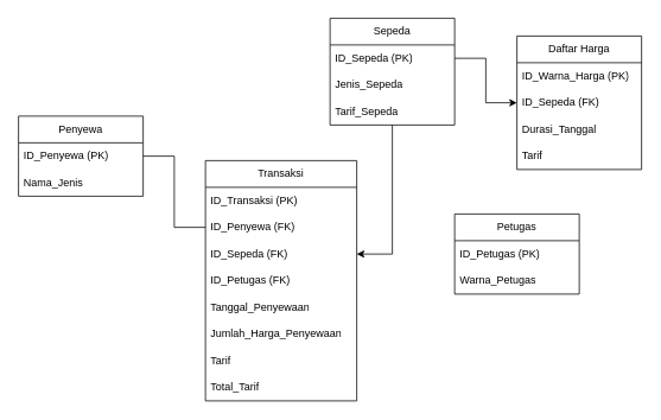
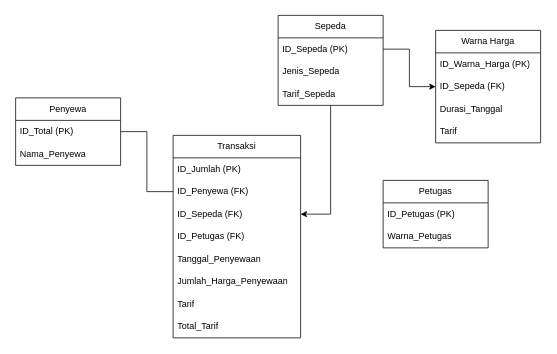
  <mxCell id="0" />
  <mxCell id="1" parent="0" />
  <mxCell id="2" value="Penyewa" style="swimlane;fontStyle=0;childLayout=stackLayout;horizontal=1;startSize=30;horizontalStack=0;resizeParent=1;resizeParentMax=0;resizeLast=0;collapsible=1;marginBottom=0;whiteSpace=wrap;html=1;" vertex="1" parent="1"><mxGeometry x="20" y="130" width="140" height="90" as="geometry" /></mxCell>
- <mxCell id="3" value="ID_Penyewa (PK)" style="text;strokeColor=none;fillColor=none;align=left;verticalAlign=middle;spacingLeft=4;spacingRight=4;overflow=hidden;points=[[0,0.5],[1,0.5]];portConstraint=eastwest;rotatable=0;whiteSpace=wrap;html=1;" vertex="1" parent="2"><mxGeometry y="30" width="140" height="30" as="geometry" /></mxCell>
- <mxCell id="4" value="Nama_Jenis" style="text;strokeColor=none;fillColor=none;align=left;verticalAlign=middle;spacingLeft=4;spacingRight=4;overflow=hidden;points=[[0,0.5],[1,0.5]];portConstraint=eastwest;rotatable=0;whiteSpace=wrap;html=1;" vertex="1" parent="2"><mxGeometry y="60" width="140" height="30" as="geometry" /></mxCell>
+ <mxCell id="3" value="ID_Total (PK)" style="text;strokeColor=none;fillColor=none;align=left;verticalAlign=middle;spacingLeft=4;spacingRight=4;overflow=hidden;points=[[0,0.5],[1,0.5]];portConstraint=eastwest;rotatable=0;whiteSpace=wrap;html=1;" vertex="1" parent="2"><mxGeometry y="30" width="140" height="30" as="geometry" /></mxCell>
+ <mxCell id="4" value="Nama_Penyewa" style="text;strokeColor=none;fillColor=none;align=left;verticalAlign=middle;spacingLeft=4;spacingRight=4;overflow=hidden;points=[[0,0.5],[1,0.5]];portConstraint=eastwest;rotatable=0;whiteSpace=wrap;html=1;" vertex="1" parent="2"><mxGeometry y="60" width="140" height="30" as="geometry" /></mxCell>
  <mxCell id="5" style="edgeStyle=orthogonalEdgeStyle;rounded=0;orthogonalLoop=1;jettySize=auto;html=1;entryX=1;entryY=0.5;entryDx=0;entryDy=0;" edge="1" parent="1" source="6" target="16"><mxGeometry relative="1" as="geometry" /></mxCell>
  <mxCell id="6" value="Sepeda" style="swimlane;fontStyle=0;childLayout=stackLayout;horizontal=1;startSize=30;horizontalStack=0;resizeParent=1;resizeParentMax=0;resizeLast=0;collapsible=1;marginBottom=0;whiteSpace=wrap;html=1;" vertex="1" parent="1"><mxGeometry x="370" y="20" width="140" height="120" as="geometry" /></mxCell>
  <mxCell id="7" value="ID_Sepeda (PK)" style="text;strokeColor=none;fillColor=none;align=left;verticalAlign=middle;spacingLeft=4;spacingRight=4;overflow=hidden;points=[[0,0.5],[1,0.5]];portConstraint=eastwest;rotatable=0;whiteSpace=wrap;html=1;" vertex="1" parent="6"><mxGeometry y="30" width="140" height="30" as="geometry" /></mxCell>
  <mxCell id="8" value="Jenis_Sepeda" style="text;strokeColor=none;fillColor=none;align=left;verticalAlign=middle;spacingLeft=4;spacingRight=4;overflow=hidden;points=[[0,0.5],[1,0.5]];portConstraint=eastwest;rotatable=0;whiteSpace=wrap;html=1;" vertex="1" parent="6"><mxGeometry y="60" width="140" height="30" as="geometry" /></mxCell>
  <mxCell id="9" value="Tarif_Sepeda" style="text;strokeColor=none;fillColor=none;align=left;verticalAlign=middle;spacingLeft=4;spacingRight=4;overflow=hidden;points=[[0,0.5],[1,0.5]];portConstraint=eastwest;rotatable=0;whiteSpace=wrap;html=1;" vertex="1" parent="6"><mxGeometry y="90" width="140" height="30" as="geometry" /></mxCell>
  <mxCell id="10" value="Petugas" style="swimlane;fontStyle=0;childLayout=stackLayout;horizontal=1;startSize=30;horizontalStack=0;resizeParent=1;resizeParentMax=0;resizeLast=0;collapsible=1;marginBottom=0;whiteSpace=wrap;html=1;" vertex="1" parent="1"><mxGeometry x="510" y="240" width="140" height="90" as="geometry" /></mxCell>
  <mxCell id="11" value="ID_Petugas (PK)" style="text;strokeColor=none;fillColor=none;align=left;verticalAlign=middle;spacingLeft=4;spacingRight=4;overflow=hidden;points=[[0,0.5],[1,0.5]];portConstraint=eastwest;rotatable=0;whiteSpace=wrap;html=1;" vertex="1" parent="10"><mxGeometry y="30" width="140" height="30" as="geometry" /></mxCell>
  <mxCell id="12" value="Warna_Petugas" style="text;strokeColor=none;fillColor=none;align=left;verticalAlign=middle;spacingLeft=4;spacingRight=4;overflow=hidden;points=[[0,0.5],[1,0.5]];portConstraint=eastwest;rotatable=0;whiteSpace=wrap;html=1;" vertex="1" parent="10"><mxGeometry y="60" width="140" height="30" as="geometry" /></mxCell>
  <mxCell id="13" value="Transaksi" style="swimlane;fontStyle=0;childLayout=stackLayout;horizontal=1;startSize=30;horizontalStack=0;resizeParent=1;resizeParentMax=0;resizeLast=0;collapsible=1;marginBottom=0;whiteSpace=wrap;html=1;" vertex="1" parent="1"><mxGeometry x="230" y="180" width="170" height="270" as="geometry" /></mxCell>
- <mxCell id="14" value="ID_Transaksi (PK)" style="text;strokeColor=none;fillColor=none;align=left;verticalAlign=middle;spacingLeft=4;spacingRight=4;overflow=hidden;points=[[0,0.5],[1,0.5]];portConstraint=eastwest;rotatable=0;whiteSpace=wrap;html=1;" vertex="1" parent="13"><mxGeometry y="30" width="170" height="30" as="geometry" /></mxCell>
+ <mxCell id="14" value="ID_Jumlah (PK)" style="text;strokeColor=none;fillColor=none;align=left;verticalAlign=middle;spacingLeft=4;spacingRight=4;overflow=hidden;points=[[0,0.5],[1,0.5]];portConstraint=eastwest;rotatable=0;whiteSpace=wrap;html=1;" vertex="1" parent="13"><mxGeometry y="30" width="170" height="30" as="geometry" /></mxCell>
  <mxCell id="15" value="ID_Penyewa (FK)" style="text;strokeColor=none;fillColor=none;align=left;verticalAlign=middle;spacingLeft=4;spacingRight=4;overflow=hidden;points=[[0,0.5],[1,0.5]];portConstraint=eastwest;rotatable=0;whiteSpace=wrap;html=1;" vertex="1" parent="13"><mxGeometry y="60" width="170" height="30" as="geometry" /></mxCell>
  <mxCell id="16" value="ID_Sepeda (FK)" style="text;strokeColor=none;fillColor=none;align=left;verticalAlign=middle;spacingLeft=4;spacingRight=4;overflow=hidden;points=[[0,0.5],[1,0.5]];portConstraint=eastwest;rotatable=0;whiteSpace=wrap;html=1;" vertex="1" parent="13"><mxGeometry y="90" width="170" height="30" as="geometry" /></mxCell>
  <mxCell id="17" value="ID_Petugas (FK)" style="text;strokeColor=none;fillColor=none;align=left;verticalAlign=middle;spacingLeft=4;spacingRight=4;overflow=hidden;points=[[0,0.5],[1,0.5]];portConstraint=eastwest;rotatable=0;whiteSpace=wrap;html=1;" vertex="1" parent="13"><mxGeometry y="120" width="170" height="30" as="geometry" /></mxCell>
  <mxCell id="18" value="Tanggal_Penyewaan" style="text;strokeColor=none;fillColor=none;align=left;verticalAlign=middle;spacingLeft=4;spacingRight=4;overflow=hidden;points=[[0,0.5],[1,0.5]];portConstraint=eastwest;rotatable=0;whiteSpace=wrap;html=1;" vertex="1" parent="13"><mxGeometry y="150" width="170" height="30" as="geometry" /></mxCell>
  <mxCell id="19" value="Jumlah_Harga_Penyewaan" style="text;strokeColor=none;fillColor=none;align=left;verticalAlign=middle;spacingLeft=4;spacingRight=4;overflow=hidden;points=[[0,0.5],[1,0.5]];portConstraint=eastwest;rotatable=0;whiteSpace=wrap;html=1;" vertex="1" parent="13"><mxGeometry y="180" width="170" height="30" as="geometry" /></mxCell>
  <mxCell id="20" value="Tarif" style="text;strokeColor=none;fillColor=none;align=left;verticalAlign=middle;spacingLeft=4;spacingRight=4;overflow=hidden;points=[[0,0.5],[1,0.5]];portConstraint=eastwest;rotatable=0;whiteSpace=wrap;html=1;" vertex="1" parent="13"><mxGeometry y="210" width="170" height="30" as="geometry" /></mxCell>
  <mxCell id="21" value="Total_Tarif" style="text;strokeColor=none;fillColor=none;align=left;verticalAlign=middle;spacingLeft=4;spacingRight=4;overflow=hidden;points=[[0,0.5],[1,0.5]];portConstraint=eastwest;rotatable=0;whiteSpace=wrap;html=1;" vertex="1" parent="13"><mxGeometry y="240" width="170" height="30" as="geometry" /></mxCell>
- <mxCell id="22" value="Daftar Harga" style="swimlane;fontStyle=0;childLayout=stackLayout;horizontal=1;startSize=30;horizontalStack=0;resizeParent=1;resizeParentMax=0;resizeLast=0;collapsible=1;marginBottom=0;whiteSpace=wrap;html=1;" vertex="1" parent="1"><mxGeometry x="580" y="40" width="140" height="150" as="geometry" /></mxCell>
+ <mxCell id="22" value="Warna Harga" style="swimlane;fontStyle=0;childLayout=stackLayout;horizontal=1;startSize=30;horizontalStack=0;resizeParent=1;resizeParentMax=0;resizeLast=0;collapsible=1;marginBottom=0;whiteSpace=wrap;html=1;" vertex="1" parent="1"><mxGeometry x="580" y="40" width="140" height="150" as="geometry" /></mxCell>
  <mxCell id="23" value="ID_Warna_Harga (PK)" style="text;strokeColor=none;fillColor=none;align=left;verticalAlign=middle;spacingLeft=4;spacingRight=4;overflow=hidden;points=[[0,0.5],[1,0.5]];portConstraint=eastwest;rotatable=0;whiteSpace=wrap;html=1;" vertex="1" parent="22"><mxGeometry y="30" width="140" height="30" as="geometry" /></mxCell>
  <mxCell id="24" value="ID_Sepeda (FK)" style="text;strokeColor=none;fillColor=none;align=left;verticalAlign=middle;spacingLeft=4;spacingRight=4;overflow=hidden;points=[[0,0.5],[1,0.5]];portConstraint=eastwest;rotatable=0;whiteSpace=wrap;html=1;" vertex="1" parent="22"><mxGeometry y="60" width="140" height="30" as="geometry" /></mxCell>
  <mxCell id="25" value="Durasi_Tanggal" style="text;strokeColor=none;fillColor=none;align=left;verticalAlign=middle;spacingLeft=4;spacingRight=4;overflow=hidden;points=[[0,0.5],[1,0.5]];portConstraint=eastwest;rotatable=0;whiteSpace=wrap;html=1;" vertex="1" parent="22"><mxGeometry y="90" width="140" height="30" as="geometry" /></mxCell>
  <mxCell id="26" value="Tarif" style="text;strokeColor=none;fillColor=none;align=left;verticalAlign=middle;spacingLeft=4;spacingRight=4;overflow=hidden;points=[[0,0.5],[1,0.5]];portConstraint=eastwest;rotatable=0;whiteSpace=wrap;html=1;" vertex="1" parent="22"><mxGeometry y="120" width="140" height="30" as="geometry" /></mxCell>
  <mxCell id="27" style="edgeStyle=orthogonalEdgeStyle;rounded=0;orthogonalLoop=1;jettySize=auto;html=1;entryX=0;entryY=0.5;entryDx=0;entryDy=0;" edge="1" parent="1" source="7" target="24"><mxGeometry relative="1" as="geometry" /></mxCell>
  <mxCell id="28" style="edgeStyle=orthogonalEdgeStyle;rounded=0;orthogonalLoop=1;jettySize=auto;html=1;entryX=0;entryY=0.5;entryDx=0;entryDy=0;endArrow=none;" edge="1" parent="1" source="3" target="15"><mxGeometry relative="1" as="geometry" /></mxCell>
